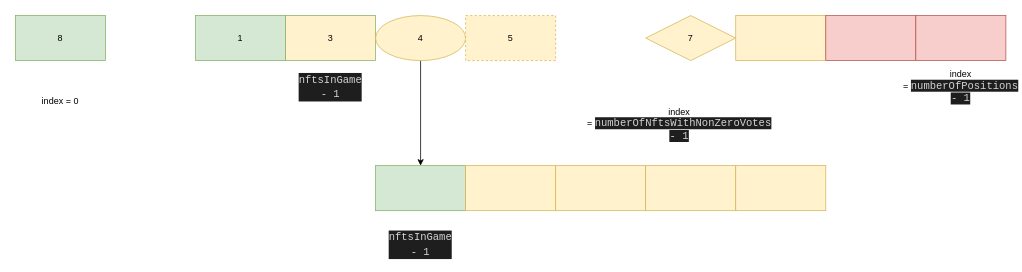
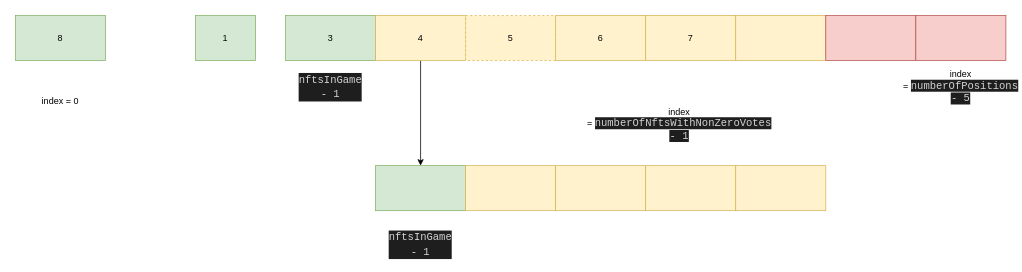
  <mxCell id="0" />
  <mxCell id="1" parent="0" />
  <mxCell id="2" value="8" style="rounded=0;whiteSpace=wrap;html=1;fillColor=#d5e8d4;strokeColor=#82b366;" parent="1" vertex="1"><mxGeometry x="20" y="20" width="120" height="60" as="geometry" /></mxCell>
- <mxCell id="3" value="1" style="rounded=0;whiteSpace=wrap;html=1;fillColor=#d5e8d4;strokeColor=#82b366;" parent="1" vertex="1"><mxGeometry x="260" y="20" width="120" height="60" as="geometry" /></mxCell>
- <mxCell id="4" value="3" style="rounded=0;whiteSpace=wrap;html=1;fillColor=#fff2cc;strokeColor=#82b366;" parent="1" vertex="1"><mxGeometry x="380" y="20" width="120" height="60" as="geometry" /></mxCell>
+ <mxCell id="3" value="1" style="rounded=0;whiteSpace=wrap;html=1;fillColor=#d5e8d4;strokeColor=#82b366;" parent="1" vertex="1"><mxGeometry x="260" y="20" width="80" height="60" as="geometry" /></mxCell>
+ <mxCell id="4" value="3" style="rounded=0;whiteSpace=wrap;html=1;fillColor=#d5e8d4;strokeColor=#82b366;" parent="1" vertex="1"><mxGeometry x="380" y="20" width="120" height="60" as="geometry" /></mxCell>
  <mxCell id="5" style="edgeStyle=orthogonalEdgeStyle;rounded=0;orthogonalLoop=1;jettySize=auto;html=1;" parent="1" source="6" target="17" edge="1"><mxGeometry relative="1" as="geometry" /></mxCell>
- <mxCell id="6" value="4" style="ellipse;whiteSpace=wrap;html=1;fillColor=#fff2cc;strokeColor=#d6b656;" parent="1" vertex="1"><mxGeometry x="500" y="20" width="120" height="60" as="geometry" /></mxCell>
+ <mxCell id="6" value="4" style="rounded=0;whiteSpace=wrap;html=1;fillColor=#fff2cc;strokeColor=#d6b656;" parent="1" vertex="1"><mxGeometry x="500" y="20" width="120" height="60" as="geometry" /></mxCell>
  <mxCell id="7" value="5" style="rounded=0;whiteSpace=wrap;html=1;fillColor=#fff2cc;strokeColor=#d6b656;dashed=1;" parent="1" vertex="1"><mxGeometry x="620" y="20" width="120" height="60" as="geometry" /></mxCell>
+ <mxCell id="8" value="6" style="rounded=0;whiteSpace=wrap;html=1;fillColor=#fff2cc;strokeColor=#d6b656;" parent="1" vertex="1"><mxGeometry x="740" y="20" width="120" height="60" as="geometry" /></mxCell>
  <mxCell id="9" value="index = 0" style="text;html=1;strokeColor=none;fillColor=none;align=center;verticalAlign=middle;whiteSpace=wrap;rounded=0;" parent="1" vertex="1"><mxGeometry x="50" y="120" width="60" height="30" as="geometry" /></mxCell>
- <mxCell id="10" value="7" style="rhombus;whiteSpace=wrap;html=1;fillColor=#fff2cc;strokeColor=#d6b656;" parent="1" vertex="1"><mxGeometry x="860" y="20" width="120" height="60" as="geometry" /></mxCell>
+ <mxCell id="10" value="7" style="rounded=0;whiteSpace=wrap;html=1;fillColor=#fff2cc;strokeColor=#d6b656;" parent="1" vertex="1"><mxGeometry x="860" y="20" width="120" height="60" as="geometry" /></mxCell>
  <mxCell id="11" value="" style="rounded=0;whiteSpace=wrap;html=1;fillColor=#fff2cc;strokeColor=#d6b656;" parent="1" vertex="1"><mxGeometry x="980" y="20" width="120" height="60" as="geometry" /></mxCell>
  <mxCell id="12" value="" style="rounded=0;whiteSpace=wrap;html=1;fillColor=#f8cecc;strokeColor=#b85450;" parent="1" vertex="1"><mxGeometry x="1100" y="20" width="120" height="60" as="geometry" /></mxCell>
  <mxCell id="13" value="" style="rounded=0;whiteSpace=wrap;html=1;fillColor=#f8cecc;strokeColor=#b85450;" parent="1" vertex="1"><mxGeometry x="1220" y="20" width="120" height="60" as="geometry" /></mxCell>
- <mxCell id="14" value="index =&amp;nbsp;&lt;span style=&quot;background-color: rgb(30 , 30 , 30) ; color: rgb(212 , 212 , 212) ; font-family: &amp;#34;consolas&amp;#34; , &amp;#34;courier new&amp;#34; , monospace ; font-size: 14px&quot;&gt;numberOfPositions - 1&lt;/span&gt;" style="text;html=1;strokeColor=none;fillColor=none;align=center;verticalAlign=middle;whiteSpace=wrap;rounded=0;" parent="1" vertex="1"><mxGeometry x="1250" y="100" width="60" height="30" as="geometry" /></mxCell>
+ <mxCell id="14" value="index =&amp;nbsp;&lt;span style=&quot;background-color: rgb(30 , 30 , 30) ; color: rgb(212 , 212 , 212) ; font-family: &amp;#34;consolas&amp;#34; , &amp;#34;courier new&amp;#34; , monospace ; font-size: 14px&quot;&gt;numberOfPositions - 5&lt;/span&gt;" style="text;html=1;strokeColor=none;fillColor=none;align=center;verticalAlign=middle;whiteSpace=wrap;rounded=0;" parent="1" vertex="1"><mxGeometry x="1250" y="100" width="60" height="30" as="geometry" /></mxCell>
  <mxCell id="15" value="index =&amp;nbsp;&lt;span style=&quot;background-color: rgb(30 , 30 , 30) ; color: rgb(212 , 212 , 212) ; font-family: &amp;#34;consolas&amp;#34; , &amp;#34;courier new&amp;#34; , monospace ; font-size: 14px&quot;&gt;numberOfNftsWithNonZeroVotes - 1&lt;/span&gt;" style="text;html=1;strokeColor=none;fillColor=none;align=center;verticalAlign=middle;whiteSpace=wrap;rounded=0;" parent="1" vertex="1"><mxGeometry x="875" y="150" width="60" height="30" as="geometry" /></mxCell>
  <mxCell id="16" value="&lt;div style=&quot;color: rgb(212 , 212 , 212) ; background-color: rgb(30 , 30 , 30) ; font-family: &amp;#34;consolas&amp;#34; , &amp;#34;courier new&amp;#34; , monospace ; font-size: 14px ; line-height: 19px&quot;&gt;nftsInGame - 1&lt;/div&gt;" style="text;html=1;strokeColor=none;fillColor=none;align=center;verticalAlign=middle;whiteSpace=wrap;rounded=0;" parent="1" vertex="1"><mxGeometry x="410" y="100" width="60" height="30" as="geometry" /></mxCell>
  <mxCell id="17" value="" style="rounded=0;whiteSpace=wrap;html=1;fillColor=#d5e8d4;strokeColor=#82b366;" parent="1" vertex="1"><mxGeometry x="500" y="220" width="120" height="60" as="geometry" /></mxCell>
  <mxCell id="18" value="&lt;div style=&quot;color: rgb(212 , 212 , 212) ; background-color: rgb(30 , 30 , 30) ; font-family: &amp;#34;consolas&amp;#34; , &amp;#34;courier new&amp;#34; , monospace ; font-size: 14px ; line-height: 19px&quot;&gt;nftsInGame - 1&lt;/div&gt;" style="text;html=1;strokeColor=none;fillColor=none;align=center;verticalAlign=middle;whiteSpace=wrap;rounded=0;" parent="1" vertex="1"><mxGeometry x="530" y="310" width="60" height="30" as="geometry" /></mxCell>
  <mxCell id="19" value="" style="rounded=0;whiteSpace=wrap;html=1;fillColor=#fff2cc;strokeColor=#d6b656;" parent="1" vertex="1"><mxGeometry x="620" y="220" width="120" height="60" as="geometry" /></mxCell>
  <mxCell id="20" value="" style="rounded=0;whiteSpace=wrap;html=1;fillColor=#fff2cc;strokeColor=#d6b656;" parent="1" vertex="1"><mxGeometry x="740" y="220" width="120" height="60" as="geometry" /></mxCell>
  <mxCell id="21" value="" style="rounded=0;whiteSpace=wrap;html=1;fillColor=#fff2cc;strokeColor=#d6b656;" parent="1" vertex="1"><mxGeometry x="860" y="220" width="120" height="60" as="geometry" /></mxCell>
  <mxCell id="22" value="" style="rounded=0;whiteSpace=wrap;html=1;fillColor=#fff2cc;strokeColor=#d6b656;" parent="1" vertex="1"><mxGeometry x="980" y="220" width="120" height="60" as="geometry" /></mxCell>
